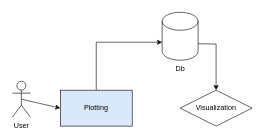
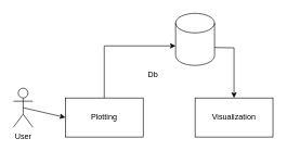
  <mxCell id="0" />
  <mxCell id="1" parent="0" />
  <mxCell id="2" value="User" style="shape=umlActor;verticalLabelPosition=bottom;verticalAlign=top;html=1;outlineConnect=0;" vertex="1" parent="1"><mxGeometry x="20" y="135" width="30" height="60" as="geometry" /></mxCell>
  <mxCell id="3" value="" style="endArrow=classic;html=1;rounded=0;exitX=0.5;exitY=0.5;exitDx=0;exitDy=0;exitPerimeter=0;" edge="1" parent="1" source="2"><mxGeometry width="50" height="50" relative="1" as="geometry"><mxPoint x="360" y="380" as="sourcePoint" /><mxPoint x="100" y="180" as="targetPoint" /></mxGeometry></mxCell>
- <mxCell id="4" value="Visualization" style="rhombus;whiteSpace=wrap;html=1;" vertex="1" parent="1"><mxGeometry x="300" y="150" width="120" height="60" as="geometry" /></mxCell>
- <mxCell id="5" value="Plotting" style="rounded=0;whiteSpace=wrap;html=1;fillColor=#dae8fc;" vertex="1" parent="1"><mxGeometry x="100" y="150" width="120" height="60" as="geometry" /></mxCell>
+ <mxCell id="4" value="Visualization" style="rounded=0;whiteSpace=wrap;html=1;" vertex="1" parent="1"><mxGeometry x="300" y="150" width="120" height="60" as="geometry" /></mxCell>
+ <mxCell id="5" value="Plotting" style="rounded=0;whiteSpace=wrap;html=1;" vertex="1" parent="1"><mxGeometry x="100" y="150" width="120" height="60" as="geometry" /></mxCell>
  <mxCell id="6" value="" style="shape=cylinder3;whiteSpace=wrap;html=1;boundedLbl=1;backgroundOutline=1;size=15;" vertex="1" parent="1"><mxGeometry x="270" y="20" width="60" height="80" as="geometry" /></mxCell>
  <mxCell id="7" value="" style="endArrow=classic;html=1;rounded=0;exitX=0.5;exitY=0;exitDx=0;exitDy=0;" edge="1" parent="1" source="5"><mxGeometry width="50" height="50" relative="1" as="geometry"><mxPoint x="360" y="380" as="sourcePoint" /><mxPoint x="270" y="70" as="targetPoint" /><Array as="points"><mxPoint x="160" y="70" /></Array></mxGeometry></mxCell>
  <mxCell id="8" value="" style="endArrow=classic;html=1;rounded=0;exitX=1;exitY=0;exitDx=0;exitDy=52.5;exitPerimeter=0;entryX=0.5;entryY=0;entryDx=0;entryDy=0;" edge="1" parent="1" source="6" target="4"><mxGeometry width="50" height="50" relative="1" as="geometry"><mxPoint x="360" y="380" as="sourcePoint" /><mxPoint x="410" y="330" as="targetPoint" /><Array as="points"><mxPoint x="360" y="73" /></Array></mxGeometry></mxCell>
- <mxCell id="9" value="Db" style="text;html=1;align=center;verticalAlign=middle;resizable=0;points=[];autosize=1;strokeColor=none;fillColor=none;" vertex="1" parent="1"><mxGeometry x="280" y="100" width="40" height="30" as="geometry" /></mxCell>
+ <mxCell id="9" value="Db" style="text;html=1;align=center;verticalAlign=middle;resizable=0;points=[];autosize=1;strokeColor=none;fillColor=none;" vertex="1" parent="1"><mxGeometry x="215" y="100" width="40" height="30" as="geometry" /></mxCell>
